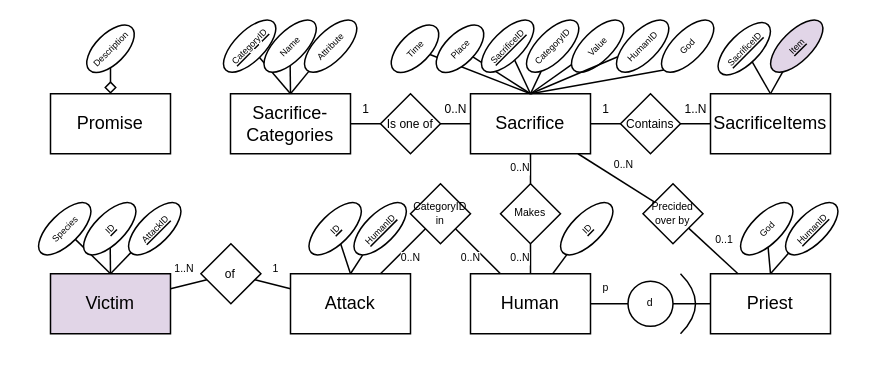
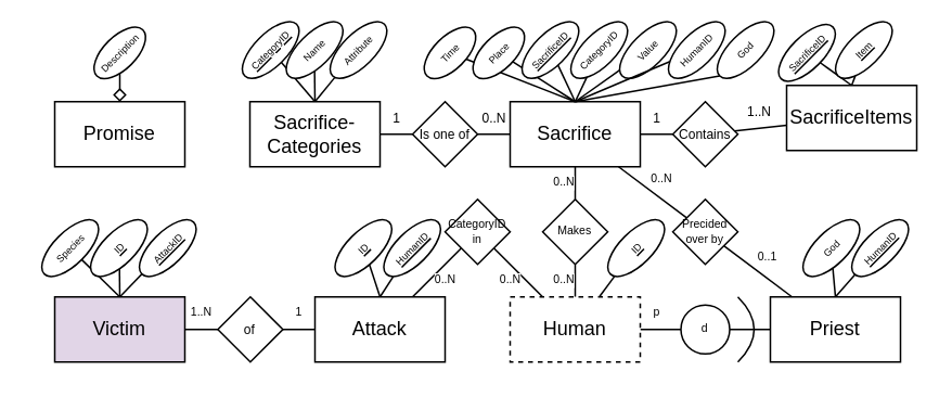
  <mxCell id="0" />
  <mxCell id="1" parent="0" />
  <mxCell id="2" value="Promise" style="rounded=0;whiteSpace=wrap;html=1;" parent="1" vertex="1"><mxGeometry x="33" y="62" width="80" height="40" as="geometry" /></mxCell>
  <mxCell id="3" style="edgeStyle=none;html=1;entryX=0.5;entryY=0;entryDx=0;entryDy=0;fontSize=6;endArrow=diamond;endFill=0;" parent="1" source="4" target="2" edge="1"><mxGeometry relative="1" as="geometry" /></mxCell>
  <mxCell id="4" value="&lt;p style=&quot;line-height: 100%; font-size: 6px;&quot;&gt;&lt;font style=&quot;font-size: 6px;&quot;&gt;Description&lt;/font&gt;&lt;/p&gt;" style="ellipse;whiteSpace=wrap;html=1;align=center;rotation=-45;verticalAlign=middle;horizontal=1;fontSize=6;spacing=0;" parent="1" vertex="1"><mxGeometry x="53" y="22" width="40" height="20" as="geometry" /></mxCell>
  <mxCell id="5" value="1" style="edgeStyle=none;shape=connector;rounded=1;html=1;entryX=0;entryY=0.5;entryDx=0;entryDy=0;labelBackgroundColor=default;strokeColor=default;fontFamily=Helvetica;fontSize=8;fontColor=default;endArrow=none;endFill=0;" parent="1" edge="1"><mxGeometry y="10" relative="1" as="geometry"><mxPoint x="393" y="82" as="sourcePoint" /><mxPoint x="413" y="82" as="targetPoint" /><mxPoint as="offset" /></mxGeometry></mxCell>
  <mxCell id="6" value="0..N" style="edgeStyle=none;shape=connector;rounded=1;html=1;labelBackgroundColor=default;strokeColor=default;fontFamily=Helvetica;fontSize=8;fontColor=default;endArrow=none;endFill=0;" parent="1" source="8" target="26" edge="1"><mxGeometry y="-10" relative="1" as="geometry"><mxPoint as="offset" /></mxGeometry></mxCell>
  <mxCell id="7" value="0..N" style="edgeStyle=none;shape=connector;rounded=1;html=1;labelBackgroundColor=default;strokeColor=default;fontFamily=Helvetica;fontSize=7;fontColor=default;endArrow=none;endFill=0;" parent="1" source="8" target="37" edge="1"><mxGeometry y="10" relative="1" as="geometry"><mxPoint as="offset" /></mxGeometry></mxCell>
  <mxCell id="8" value="Sacrifice" style="rounded=0;whiteSpace=wrap;html=1;fontFamily=Helvetica;fontSize=12;fontColor=default;" parent="1" vertex="1"><mxGeometry x="313" y="62" width="80" height="40" as="geometry" /></mxCell>
  <mxCell id="9" style="edgeStyle=none;shape=connector;rounded=1;html=1;entryX=0.5;entryY=0;entryDx=0;entryDy=0;labelBackgroundColor=default;strokeColor=default;fontFamily=Helvetica;fontSize=12;fontColor=default;endArrow=none;endFill=0;" parent="1" source="10" target="8" edge="1"><mxGeometry relative="1" as="geometry" /></mxCell>
  <mxCell id="10" value="&lt;p style=&quot;line-height: 100%; font-size: 6px;&quot;&gt;&lt;font style=&quot;font-size: 6px;&quot;&gt;Time&lt;/font&gt;&lt;/p&gt;" style="ellipse;whiteSpace=wrap;html=1;align=center;rotation=-45;verticalAlign=middle;horizontal=1;fontSize=6;spacing=0;" parent="1" vertex="1"><mxGeometry x="256" y="22" width="40" height="20" as="geometry" /></mxCell>
  <mxCell id="11" style="edgeStyle=none;shape=connector;rounded=1;html=1;labelBackgroundColor=default;strokeColor=default;fontFamily=Helvetica;fontSize=12;fontColor=default;endArrow=none;endFill=0;" parent="1" source="12" edge="1"><mxGeometry relative="1" as="geometry"><mxPoint x="353" y="62" as="targetPoint" /></mxGeometry></mxCell>
  <mxCell id="12" value="&lt;p style=&quot;line-height: 100%; font-size: 6px;&quot;&gt;&lt;font style=&quot;font-size: 6px;&quot;&gt;Place&lt;/font&gt;&lt;/p&gt;" style="ellipse;whiteSpace=wrap;html=1;align=center;rotation=-45;verticalAlign=middle;horizontal=1;fontSize=6;spacing=0;" parent="1" vertex="1"><mxGeometry x="286" y="22" width="40" height="20" as="geometry" /></mxCell>
  <mxCell id="13" style="edgeStyle=none;shape=connector;rounded=1;html=1;entryX=0.5;entryY=0;entryDx=0;entryDy=0;labelBackgroundColor=default;strokeColor=default;fontFamily=Helvetica;fontSize=12;fontColor=default;endArrow=none;endFill=0;" parent="1" source="14" target="8" edge="1"><mxGeometry relative="1" as="geometry" /></mxCell>
  <mxCell id="14" value="&lt;p style=&quot;line-height: 100%; font-size: 6px;&quot;&gt;&lt;u&gt;SacrificeID&lt;/u&gt;&lt;/p&gt;" style="ellipse;whiteSpace=wrap;html=1;align=center;rotation=-45;verticalAlign=middle;horizontal=1;fontSize=6;spacing=0;" parent="1" vertex="1"><mxGeometry x="315.27" y="20.23" width="45" height="20" as="geometry" /></mxCell>
- <mxCell id="15" value="SacrificeItems" style="rounded=0;whiteSpace=wrap;html=1;fontFamily=Helvetica;fontSize=12;fontColor=default;" parent="1" vertex="1"><mxGeometry x="473" y="62" width="80" height="40" as="geometry" /></mxCell>
+ <mxCell id="15" value="SacrificeItems" style="rounded=0;whiteSpace=wrap;html=1;fontFamily=Helvetica;fontSize=12;fontColor=default;" parent="1" vertex="1"><mxGeometry x="483" y="52" width="80" height="40" as="geometry" /></mxCell>
  <mxCell id="16" value="1..N" style="edgeStyle=none;shape=connector;rounded=1;html=1;labelBackgroundColor=default;strokeColor=default;fontFamily=Helvetica;fontSize=8;fontColor=default;endArrow=none;endFill=0;" parent="1" source="17" target="15" edge="1"><mxGeometry y="10" relative="1" as="geometry"><mxPoint as="offset" /></mxGeometry></mxCell>
  <mxCell id="17" value="Contains" style="rhombus;whiteSpace=wrap;html=1;fontFamily=Helvetica;fontSize=8;fontColor=default;" parent="1" vertex="1"><mxGeometry x="413" y="62" width="40" height="40" as="geometry" /></mxCell>
  <mxCell id="18" style="edgeStyle=none;shape=connector;rounded=1;html=1;entryX=0.5;entryY=0;entryDx=0;entryDy=0;labelBackgroundColor=default;strokeColor=default;fontFamily=Helvetica;fontSize=8;fontColor=default;endArrow=none;endFill=0;" parent="1" source="19" target="15" edge="1"><mxGeometry relative="1" as="geometry" /></mxCell>
  <mxCell id="19" value="&lt;p style=&quot;line-height: 100%; font-size: 6px;&quot;&gt;&lt;u&gt;SacrificeID&lt;/u&gt;&lt;/p&gt;" style="ellipse;whiteSpace=wrap;html=1;align=center;rotation=-45;verticalAlign=middle;horizontal=1;fontSize=6;spacing=0;" parent="1" vertex="1"><mxGeometry x="473" y="22" width="45" height="20" as="geometry" /></mxCell>
  <mxCell id="20" style="edgeStyle=none;shape=connector;rounded=1;html=1;entryX=0.5;entryY=0;entryDx=0;entryDy=0;labelBackgroundColor=default;strokeColor=default;fontFamily=Helvetica;fontSize=8;fontColor=default;endArrow=none;endFill=0;" parent="1" source="21" target="15" edge="1"><mxGeometry relative="1" as="geometry" /></mxCell>
- <mxCell id="21" value="&lt;p style=&quot;line-height: 100%; font-size: 6px;&quot;&gt;&lt;u&gt;Item&lt;/u&gt;&lt;/p&gt;" style="ellipse;whiteSpace=wrap;html=1;align=center;rotation=-45;verticalAlign=middle;horizontal=1;fontSize=6;spacing=0;fillColor=#e1d5e7;" parent="1" vertex="1"><mxGeometry x="508" y="20.23" width="45" height="20" as="geometry" /></mxCell>
+ <mxCell id="21" value="&lt;p style=&quot;line-height: 100%; font-size: 6px;&quot;&gt;&lt;u&gt;Item&lt;/u&gt;&lt;/p&gt;" style="ellipse;whiteSpace=wrap;html=1;align=center;rotation=-45;verticalAlign=middle;horizontal=1;fontSize=6;spacing=0;" parent="1" vertex="1"><mxGeometry x="508" y="20.23" width="45" height="20" as="geometry" /></mxCell>
  <mxCell id="22" style="edgeStyle=none;shape=connector;rounded=1;html=1;entryX=0.5;entryY=0;entryDx=0;entryDy=0;labelBackgroundColor=default;strokeColor=default;fontFamily=Helvetica;fontSize=8;fontColor=default;endArrow=none;endFill=0;" parent="1" source="23" target="8" edge="1"><mxGeometry relative="1" as="geometry" /></mxCell>
  <mxCell id="23" value="&lt;p style=&quot;line-height: 100%; font-size: 6px;&quot;&gt;&lt;span&gt;CategoryID&lt;/span&gt;&lt;/p&gt;" style="ellipse;whiteSpace=wrap;html=1;align=center;rotation=-45;verticalAlign=middle;horizontal=1;fontSize=6;spacing=0;fontStyle=0" parent="1" vertex="1"><mxGeometry x="345.27" y="20.23" width="45" height="20" as="geometry" /></mxCell>
  <mxCell id="24" value="Sacrifice-Categories" style="rounded=0;whiteSpace=wrap;html=1;fontFamily=Helvetica;fontSize=12;fontColor=default;" parent="1" vertex="1"><mxGeometry x="153" y="62" width="80" height="40" as="geometry" /></mxCell>
  <mxCell id="25" value="1" style="edgeStyle=none;shape=connector;rounded=1;html=1;labelBackgroundColor=default;strokeColor=default;fontFamily=Helvetica;fontSize=8;fontColor=default;endArrow=none;endFill=0;" parent="1" source="26" target="24" edge="1"><mxGeometry y="-10" relative="1" as="geometry"><mxPoint as="offset" /></mxGeometry></mxCell>
  <mxCell id="26" value="Is one of" style="rhombus;whiteSpace=wrap;html=1;fontFamily=Helvetica;fontSize=8;fontColor=default;" parent="1" vertex="1"><mxGeometry x="253" y="62" width="40" height="40" as="geometry" /></mxCell>
  <mxCell id="27" style="edgeStyle=none;shape=connector;rounded=1;html=1;entryX=0.5;entryY=0;entryDx=0;entryDy=0;labelBackgroundColor=default;strokeColor=default;fontFamily=Helvetica;fontSize=8;fontColor=default;endArrow=none;endFill=0;" parent="1" source="28" target="24" edge="1"><mxGeometry relative="1" as="geometry" /></mxCell>
  <mxCell id="28" value="&lt;p style=&quot;line-height: 100%; font-size: 6px;&quot;&gt;&lt;span&gt;&lt;u&gt;CategoryID&lt;/u&gt;&lt;/span&gt;&lt;/p&gt;" style="ellipse;whiteSpace=wrap;html=1;align=center;rotation=-45;verticalAlign=middle;horizontal=1;fontSize=6;spacing=0;fontStyle=0" parent="1" vertex="1"><mxGeometry x="143.27" y="20.23" width="45" height="20" as="geometry" /></mxCell>
  <mxCell id="29" style="edgeStyle=none;shape=connector;rounded=1;html=1;entryX=0.5;entryY=0;entryDx=0;entryDy=0;labelBackgroundColor=default;strokeColor=default;fontFamily=Helvetica;fontSize=8;fontColor=default;endArrow=none;endFill=0;" parent="1" source="30" target="24" edge="1"><mxGeometry relative="1" as="geometry" /></mxCell>
  <mxCell id="30" value="&lt;p style=&quot;line-height: 100%; font-size: 6px;&quot;&gt;&lt;span&gt;&lt;span&gt;Attribute&lt;/span&gt;&lt;/span&gt;&lt;/p&gt;" style="ellipse;whiteSpace=wrap;html=1;align=center;rotation=-45;verticalAlign=middle;horizontal=1;fontSize=6;spacing=0;fontStyle=0" parent="1" vertex="1"><mxGeometry x="197.27" y="20.23" width="45" height="20" as="geometry" /></mxCell>
  <mxCell id="31" style="edgeStyle=none;shape=connector;rounded=1;html=1;entryX=0.5;entryY=0;entryDx=0;entryDy=0;labelBackgroundColor=default;strokeColor=default;fontFamily=Helvetica;fontSize=8;fontColor=default;endArrow=none;endFill=0;" parent="1" source="32" target="24" edge="1"><mxGeometry relative="1" as="geometry" /></mxCell>
  <mxCell id="32" value="&lt;p style=&quot;line-height: 100%; font-size: 6px;&quot;&gt;&lt;span&gt;&lt;span&gt;Name&lt;/span&gt;&lt;/span&gt;&lt;/p&gt;" style="ellipse;whiteSpace=wrap;html=1;align=center;rotation=-45;verticalAlign=middle;horizontal=1;fontSize=6;spacing=0;fontStyle=0" parent="1" vertex="1"><mxGeometry x="170.27" y="20.23" width="45" height="20" as="geometry" /></mxCell>
  <mxCell id="33" style="edgeStyle=none;shape=connector;rounded=1;html=1;entryX=0.5;entryY=0;entryDx=0;entryDy=0;labelBackgroundColor=default;strokeColor=default;fontFamily=Helvetica;fontSize=8;fontColor=default;endArrow=none;endFill=0;" parent="1" source="34" target="8" edge="1"><mxGeometry relative="1" as="geometry" /></mxCell>
  <mxCell id="34" value="&lt;p style=&quot;line-height: 100%; font-size: 6px;&quot;&gt;&lt;span&gt;Value&lt;/span&gt;&lt;/p&gt;" style="ellipse;whiteSpace=wrap;html=1;align=center;rotation=-45;verticalAlign=middle;horizontal=1;fontSize=6;spacing=0;fontStyle=0" parent="1" vertex="1"><mxGeometry x="375.27" y="20.23" width="45" height="20" as="geometry" /></mxCell>
  <mxCell id="35" value="Priest" style="rounded=0;whiteSpace=wrap;html=1;fontFamily=Helvetica;fontSize=12;fontColor=default;" parent="1" vertex="1"><mxGeometry x="473" y="182" width="80" height="40" as="geometry" /></mxCell>
  <mxCell id="36" value="0..1" style="edgeStyle=none;shape=connector;rounded=1;html=1;labelBackgroundColor=default;strokeColor=default;fontFamily=Helvetica;fontSize=7;fontColor=default;endArrow=none;endFill=0;" parent="1" source="37" target="35" edge="1"><mxGeometry x="0.009" y="10" relative="1" as="geometry"><mxPoint as="offset" /></mxGeometry></mxCell>
- <mxCell id="37" value="Precided over by" style="rhombus;whiteSpace=wrap;html=1;fontFamily=Helvetica;fontSize=7;fontColor=default;" parent="1" vertex="1"><mxGeometry x="428" y="122" width="40" height="40" as="geometry" /></mxCell>
+ <mxCell id="37" value="Precided over by" style="rhombus;whiteSpace=wrap;html=1;fontFamily=Helvetica;fontSize=7;fontColor=default;" parent="1" vertex="1"><mxGeometry x="413" y="122" width="40" height="40" as="geometry" /></mxCell>
  <mxCell id="38" value="Attack" style="rounded=0;whiteSpace=wrap;html=1;fontFamily=Helvetica;fontSize=12;fontColor=default;" parent="1" vertex="1"><mxGeometry x="193" y="182" width="80" height="40" as="geometry" /></mxCell>
  <mxCell id="39" value="1..N" style="edgeStyle=none;shape=connector;rounded=1;html=1;labelBackgroundColor=default;strokeColor=default;fontFamily=Helvetica;fontSize=7;fontColor=default;endArrow=none;endFill=0;" parent="1" source="41" target="43" edge="1"><mxGeometry x="-0.013" y="10" relative="1" as="geometry"><mxPoint as="offset" /></mxGeometry></mxCell>
  <mxCell id="40" style="edgeStyle=none;shape=connector;rounded=1;html=1;labelBackgroundColor=default;strokeColor=default;fontFamily=Helvetica;fontSize=7;fontColor=default;endArrow=none;endFill=0;exitX=0.5;exitY=0;exitDx=0;exitDy=0;" parent="1" source="41" target="44" edge="1"><mxGeometry relative="1" as="geometry" /></mxCell>
  <mxCell id="41" value="Victim" style="rounded=0;whiteSpace=wrap;html=1;fontFamily=Helvetica;fontSize=12;fontColor=default;fillColor=#e1d5e7;" parent="1" vertex="1"><mxGeometry x="33" y="182" width="80" height="40" as="geometry" /></mxCell>
  <mxCell id="42" value="1" style="edgeStyle=none;shape=connector;rounded=1;html=1;labelBackgroundColor=default;strokeColor=default;fontFamily=Helvetica;fontSize=7;fontColor=default;endArrow=none;endFill=0;" parent="1" source="43" target="38" edge="1"><mxGeometry x="-0.014" y="10" relative="1" as="geometry"><mxPoint as="offset" /></mxGeometry></mxCell>
- <mxCell id="43" value="of" style="rhombus;whiteSpace=wrap;html=1;fontFamily=Helvetica;fontSize=8;fontColor=default;" parent="1" vertex="1"><mxGeometry x="133.27" y="162" width="40" height="40" as="geometry" /></mxCell>
+ <mxCell id="43" value="of" style="rhombus;whiteSpace=wrap;html=1;fontFamily=Helvetica;fontSize=8;fontColor=default;" parent="1" vertex="1"><mxGeometry x="133.27" y="182" width="40" height="40" as="geometry" /></mxCell>
  <mxCell id="44" value="&lt;p style=&quot;line-height: 100%; font-size: 6px;&quot;&gt;&lt;span&gt;Species&lt;/span&gt;&lt;/p&gt;" style="ellipse;whiteSpace=wrap;html=1;align=center;rotation=-45;verticalAlign=middle;horizontal=1;fontSize=6;spacing=0;fontStyle=0" parent="1" vertex="1"><mxGeometry x="20" y="142" width="45" height="20" as="geometry" /></mxCell>
  <mxCell id="45" style="edgeStyle=none;shape=connector;rounded=1;html=1;entryX=0.5;entryY=0;entryDx=0;entryDy=0;labelBackgroundColor=default;strokeColor=default;fontFamily=Helvetica;fontSize=7;fontColor=default;endArrow=none;endFill=0;" parent="1" source="46" target="38" edge="1"><mxGeometry relative="1" as="geometry" /></mxCell>
  <mxCell id="46" value="&lt;p style=&quot;line-height: 100%; font-size: 6px;&quot;&gt;&lt;u&gt;ID&lt;/u&gt;&lt;/p&gt;" style="ellipse;whiteSpace=wrap;html=1;align=center;rotation=-45;verticalAlign=middle;horizontal=1;fontSize=6;spacing=0;fontStyle=0" parent="1" vertex="1"><mxGeometry x="200.27" y="142" width="45" height="20" as="geometry" /></mxCell>
  <mxCell id="47" style="edgeStyle=none;shape=connector;rounded=1;html=1;entryX=0.5;entryY=0;entryDx=0;entryDy=0;labelBackgroundColor=default;strokeColor=default;fontFamily=Helvetica;fontSize=7;fontColor=default;endArrow=none;endFill=0;" parent="1" source="48" target="8" edge="1"><mxGeometry relative="1" as="geometry" /></mxCell>
  <mxCell id="48" value="&lt;p style=&quot;line-height: 100%; font-size: 6px;&quot;&gt;HumanID&lt;/p&gt;" style="ellipse;whiteSpace=wrap;html=1;align=center;rotation=-45;verticalAlign=middle;horizontal=1;fontSize=6;spacing=0;fontStyle=0" parent="1" vertex="1"><mxGeometry x="405.27" y="20.23" width="45" height="20" as="geometry" /></mxCell>
  <mxCell id="49" value="0..N" style="edgeStyle=none;shape=connector;rounded=1;html=1;labelBackgroundColor=default;strokeColor=default;fontFamily=Helvetica;fontSize=7;fontColor=default;endArrow=none;endFill=0;" parent="1" source="54" target="8" edge="1"><mxGeometry y="7" relative="1" as="geometry"><mxPoint x="303" y="132" as="sourcePoint" /><mxPoint as="offset" /></mxGeometry></mxCell>
  <mxCell id="50" value="0..N" style="edgeStyle=none;shape=connector;rounded=1;html=1;labelBackgroundColor=default;strokeColor=default;fontFamily=Helvetica;fontSize=7;fontColor=default;endArrow=none;endFill=0;" parent="1" source="54" target="53" edge="1"><mxGeometry y="-7" relative="1" as="geometry"><mxPoint x="283" y="152" as="sourcePoint" /><mxPoint as="offset" /></mxGeometry></mxCell>
  <mxCell id="51" style="edgeStyle=none;shape=connector;rounded=1;html=1;labelBackgroundColor=default;strokeColor=default;fontFamily=Helvetica;fontSize=7;fontColor=default;endArrow=none;endFill=0;" parent="1" source="53" target="58" edge="1"><mxGeometry relative="1" as="geometry" /></mxCell>
  <mxCell id="52" value="p" style="edgeStyle=none;shape=connector;rounded=1;html=1;labelBackgroundColor=default;strokeColor=default;fontFamily=Helvetica;fontSize=7;fontColor=default;endArrow=none;endFill=0;" parent="1" source="53" target="64" edge="1"><mxGeometry x="-0.2" y="10" relative="1" as="geometry"><mxPoint as="offset" /></mxGeometry></mxCell>
- <mxCell id="53" value="Human" style="rounded=0;whiteSpace=wrap;html=1;fontFamily=Helvetica;fontSize=12;fontColor=default;" parent="1" vertex="1"><mxGeometry x="313" y="182" width="80" height="40" as="geometry" /></mxCell>
+ <mxCell id="53" value="Human" style="rounded=0;whiteSpace=wrap;html=1;fontFamily=Helvetica;fontSize=12;fontColor=default;dashed=1;" parent="1" vertex="1"><mxGeometry x="313" y="182" width="80" height="40" as="geometry" /></mxCell>
  <mxCell id="54" value="Makes" style="rhombus;whiteSpace=wrap;html=1;fontFamily=Helvetica;fontSize=7;fontColor=default;" parent="1" vertex="1"><mxGeometry x="333" y="122" width="40" height="40" as="geometry" /></mxCell>
  <mxCell id="55" value="0..N" style="edgeStyle=none;shape=connector;rounded=1;html=1;labelBackgroundColor=default;strokeColor=default;fontFamily=Helvetica;fontSize=7;fontColor=default;endArrow=none;endFill=0;" parent="1" source="57" target="53" edge="1"><mxGeometry y="-7" relative="1" as="geometry"><mxPoint as="offset" /></mxGeometry></mxCell>
  <mxCell id="56" value="0..N" style="edgeStyle=none;shape=connector;rounded=1;html=1;labelBackgroundColor=default;strokeColor=default;fontFamily=Helvetica;fontSize=7;fontColor=default;endArrow=none;endFill=0;" parent="1" source="57" target="38" edge="1"><mxGeometry y="7" relative="1" as="geometry"><mxPoint as="offset" /></mxGeometry></mxCell>
  <mxCell id="57" value="CategoryID in" style="rhombus;whiteSpace=wrap;html=1;fontFamily=Helvetica;fontSize=7;fontColor=default;" parent="1" vertex="1"><mxGeometry x="273" y="122" width="40" height="40" as="geometry" /></mxCell>
  <mxCell id="58" value="&lt;p style=&quot;line-height: 100%; font-size: 6px;&quot;&gt;&lt;u&gt;ID&lt;/u&gt;&lt;/p&gt;" style="ellipse;whiteSpace=wrap;html=1;align=center;rotation=-45;verticalAlign=middle;horizontal=1;fontSize=6;spacing=0;fontStyle=0" parent="1" vertex="1"><mxGeometry x="368" y="142" width="45" height="20" as="geometry" /></mxCell>
  <mxCell id="59" style="edgeStyle=none;shape=connector;rounded=1;html=1;entryX=0.5;entryY=0;entryDx=0;entryDy=0;labelBackgroundColor=default;strokeColor=default;fontFamily=Helvetica;fontSize=7;fontColor=default;endArrow=none;endFill=0;" parent="1" source="60" target="38" edge="1"><mxGeometry relative="1" as="geometry" /></mxCell>
  <mxCell id="60" value="&lt;p style=&quot;line-height: 100%; font-size: 6px;&quot;&gt;&lt;span&gt;&lt;u&gt;HumanID&lt;/u&gt;&lt;/span&gt;&lt;/p&gt;" style="ellipse;whiteSpace=wrap;html=1;align=center;rotation=-45;verticalAlign=middle;horizontal=1;fontSize=6;spacing=0;fontStyle=0" parent="1" vertex="1"><mxGeometry x="230.27" y="142" width="45" height="20" as="geometry" /></mxCell>
  <mxCell id="61" style="edgeStyle=none;shape=connector;rounded=1;html=1;entryX=0.5;entryY=0;entryDx=0;entryDy=0;labelBackgroundColor=default;strokeColor=default;fontFamily=Helvetica;fontSize=7;fontColor=default;endArrow=none;endFill=0;" parent="1" source="62" target="35" edge="1"><mxGeometry relative="1" as="geometry" /></mxCell>
  <mxCell id="62" value="&lt;p style=&quot;line-height: 100%; font-size: 6px;&quot;&gt;&lt;u&gt;HumanID&lt;/u&gt;&lt;/p&gt;" style="ellipse;whiteSpace=wrap;html=1;align=center;rotation=-45;verticalAlign=middle;horizontal=1;fontSize=6;spacing=0;fontStyle=0" parent="1" vertex="1"><mxGeometry x="518" y="142" width="45" height="20" as="geometry" /></mxCell>
  <mxCell id="63" style="edgeStyle=none;shape=connector;rounded=1;html=1;exitX=1;exitY=0.5;exitDx=0;exitDy=0;labelBackgroundColor=default;strokeColor=default;fontFamily=Helvetica;fontSize=7;fontColor=default;endArrow=none;endFill=0;" parent="1" source="64" target="35" edge="1"><mxGeometry relative="1" as="geometry" /></mxCell>
  <mxCell id="64" value="d" style="ellipse;whiteSpace=wrap;html=1;aspect=fixed;fontFamily=Helvetica;fontSize=7;fontColor=default;" parent="1" vertex="1"><mxGeometry x="418" y="187" width="30" height="30" as="geometry" /></mxCell>
  <mxCell id="65" value="" style="curved=1;endArrow=none;html=1;rounded=1;labelBackgroundColor=default;strokeColor=default;fontFamily=Helvetica;fontSize=7;fontColor=default;shape=connector;endFill=0;" parent="1" edge="1"><mxGeometry width="50" height="50" relative="1" as="geometry"><mxPoint x="453" y="222" as="sourcePoint" /><mxPoint x="453" y="182" as="targetPoint" /><Array as="points"><mxPoint x="463" y="212" /><mxPoint x="463" y="192" /></Array></mxGeometry></mxCell>
  <mxCell id="66" style="edgeStyle=none;shape=connector;rounded=1;html=1;entryX=0.5;entryY=0;entryDx=0;entryDy=0;labelBackgroundColor=default;strokeColor=default;fontFamily=Helvetica;fontSize=7;fontColor=default;endArrow=none;endFill=0;" parent="1" source="67" target="35" edge="1"><mxGeometry relative="1" as="geometry" /></mxCell>
  <mxCell id="67" value="&lt;p style=&quot;line-height: 100%; font-size: 6px;&quot;&gt;&lt;span&gt;God&lt;/span&gt;&lt;/p&gt;" style="ellipse;whiteSpace=wrap;html=1;align=center;rotation=-45;verticalAlign=middle;horizontal=1;fontSize=6;spacing=0;fontStyle=0" parent="1" vertex="1"><mxGeometry x="488" y="142" width="45" height="20" as="geometry" /></mxCell>
  <mxCell id="68" style="edgeStyle=none;shape=connector;rounded=1;html=1;entryX=0.5;entryY=0;entryDx=0;entryDy=0;labelBackgroundColor=default;strokeColor=default;fontFamily=Helvetica;fontSize=7;fontColor=default;endArrow=none;endFill=0;" parent="1" source="69" target="41" edge="1"><mxGeometry relative="1" as="geometry" /></mxCell>
  <mxCell id="69" value="&lt;p style=&quot;line-height: 100%; font-size: 6px;&quot;&gt;&lt;span&gt;&lt;u&gt;ID&lt;/u&gt;&lt;/span&gt;&lt;/p&gt;" style="ellipse;whiteSpace=wrap;html=1;align=center;rotation=-45;verticalAlign=middle;horizontal=1;fontSize=6;spacing=0;fontStyle=0" parent="1" vertex="1"><mxGeometry x="50" y="142" width="45" height="20" as="geometry" /></mxCell>
  <mxCell id="70" style="edgeStyle=none;shape=connector;rounded=1;html=1;entryX=0.5;entryY=0;entryDx=0;entryDy=0;labelBackgroundColor=default;strokeColor=default;fontFamily=Helvetica;fontSize=7;fontColor=default;endArrow=none;endFill=0;" parent="1" source="71" target="41" edge="1"><mxGeometry relative="1" as="geometry" /></mxCell>
  <mxCell id="71" value="&lt;p style=&quot;line-height: 100%; font-size: 6px;&quot;&gt;&lt;span&gt;&lt;u&gt;AttackID&lt;/u&gt;&lt;/span&gt;&lt;/p&gt;" style="ellipse;whiteSpace=wrap;html=1;align=center;rotation=-45;verticalAlign=middle;horizontal=1;fontSize=6;spacing=0;fontStyle=0" parent="1" vertex="1"><mxGeometry x="80" y="142" width="45" height="20" as="geometry" /></mxCell>
  <mxCell id="72" style="edgeStyle=none;shape=connector;rounded=1;html=1;exitX=0;exitY=0.5;exitDx=0;exitDy=0;entryX=0.5;entryY=0;entryDx=0;entryDy=0;labelBackgroundColor=default;strokeColor=default;fontFamily=Helvetica;fontSize=7;fontColor=default;endArrow=none;endFill=0;" parent="1" source="73" target="8" edge="1"><mxGeometry relative="1" as="geometry" /></mxCell>
  <mxCell id="73" value="&lt;p style=&quot;line-height: 100%; font-size: 6px;&quot;&gt;God&lt;/p&gt;" style="ellipse;whiteSpace=wrap;html=1;align=center;rotation=-45;verticalAlign=middle;horizontal=1;fontSize=6;spacing=0;fontStyle=0" parent="1" vertex="1"><mxGeometry x="435.27" y="20.23" width="45" height="20" as="geometry" /></mxCell>
